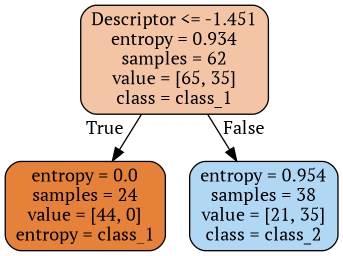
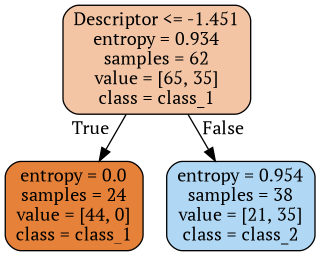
  digraph {
    fontname="PT Serif"
    node [color=black fontname="PT Serif" shape=box style="filled, rounded"]
    edge [fontname="PT Serif" labeldistance=2.5]
    n1 [fillcolor="#f3c5a4" label="Descriptor <= -1.451\nentropy = 0.934\nsamples = 62\nvalue = [65, 35]\nclass = class_1"]
-   n2 [fillcolor="#e58139" label="entropy = 0.0\nsamples = 24\nvalue = [44, 0]\nentropy = class_1"]
+   n2 [fillcolor="#e58139" label="entropy = 0.0\nsamples = 24\nvalue = [44, 0]\nclass = class_1"]
    n3 [fillcolor="#b0d8f5" label="entropy = 0.954\nsamples = 38\nvalue = [21, 35]\nclass = class_2"]
    n1 -> n2 [headlabel=True labelangle=45]
    n1 -> n3 [headlabel=False labelangle=-45]
  }
